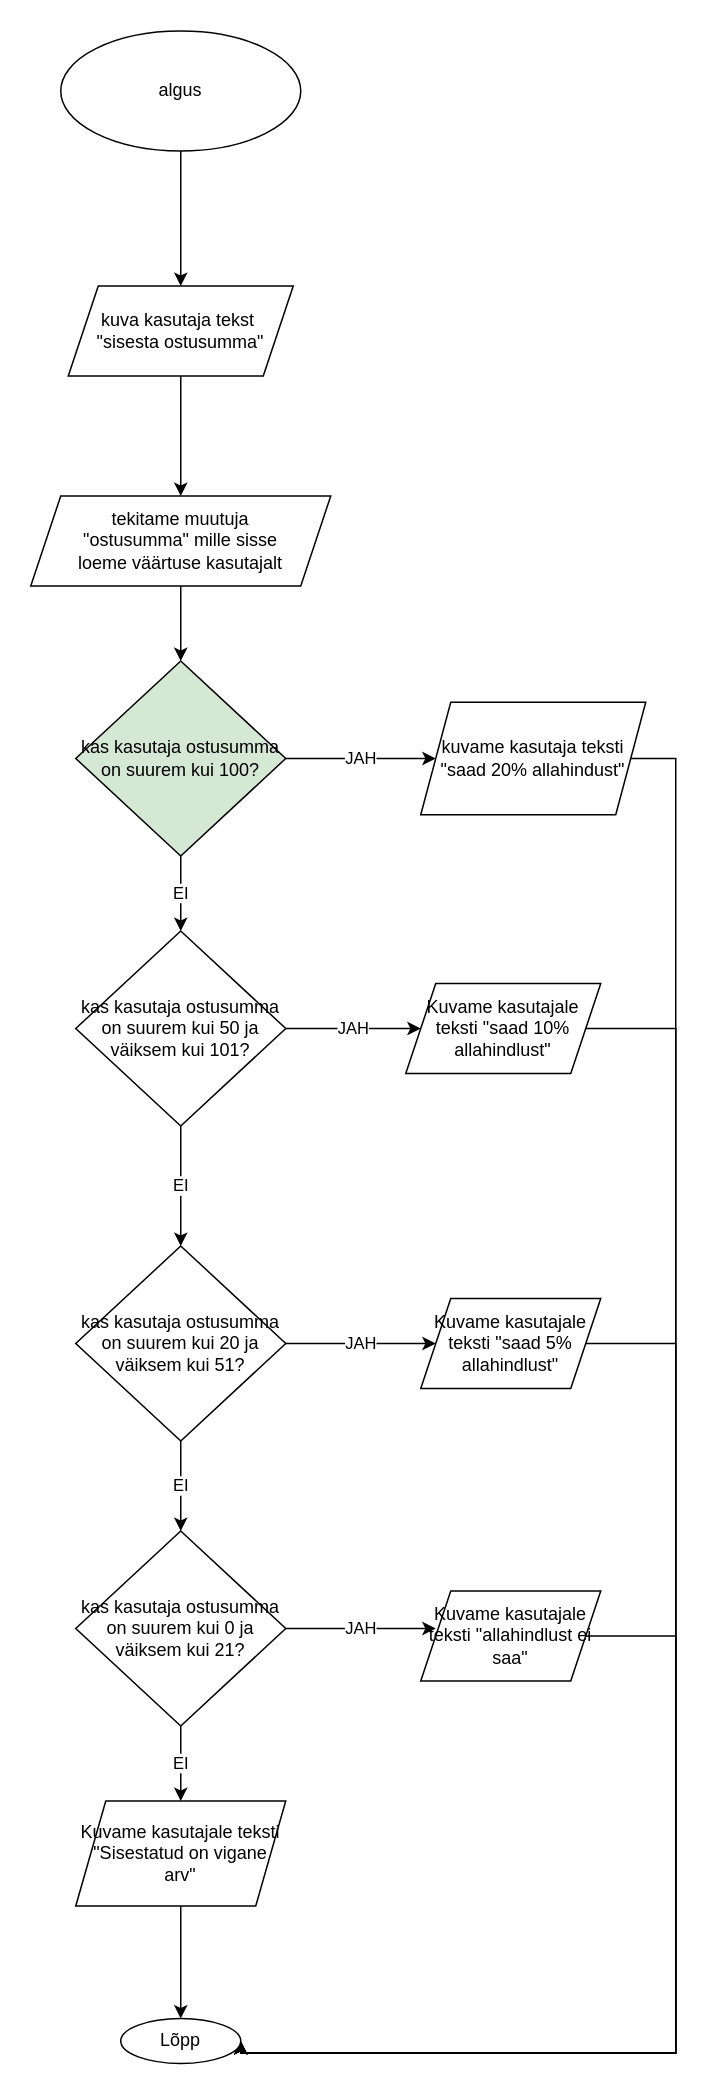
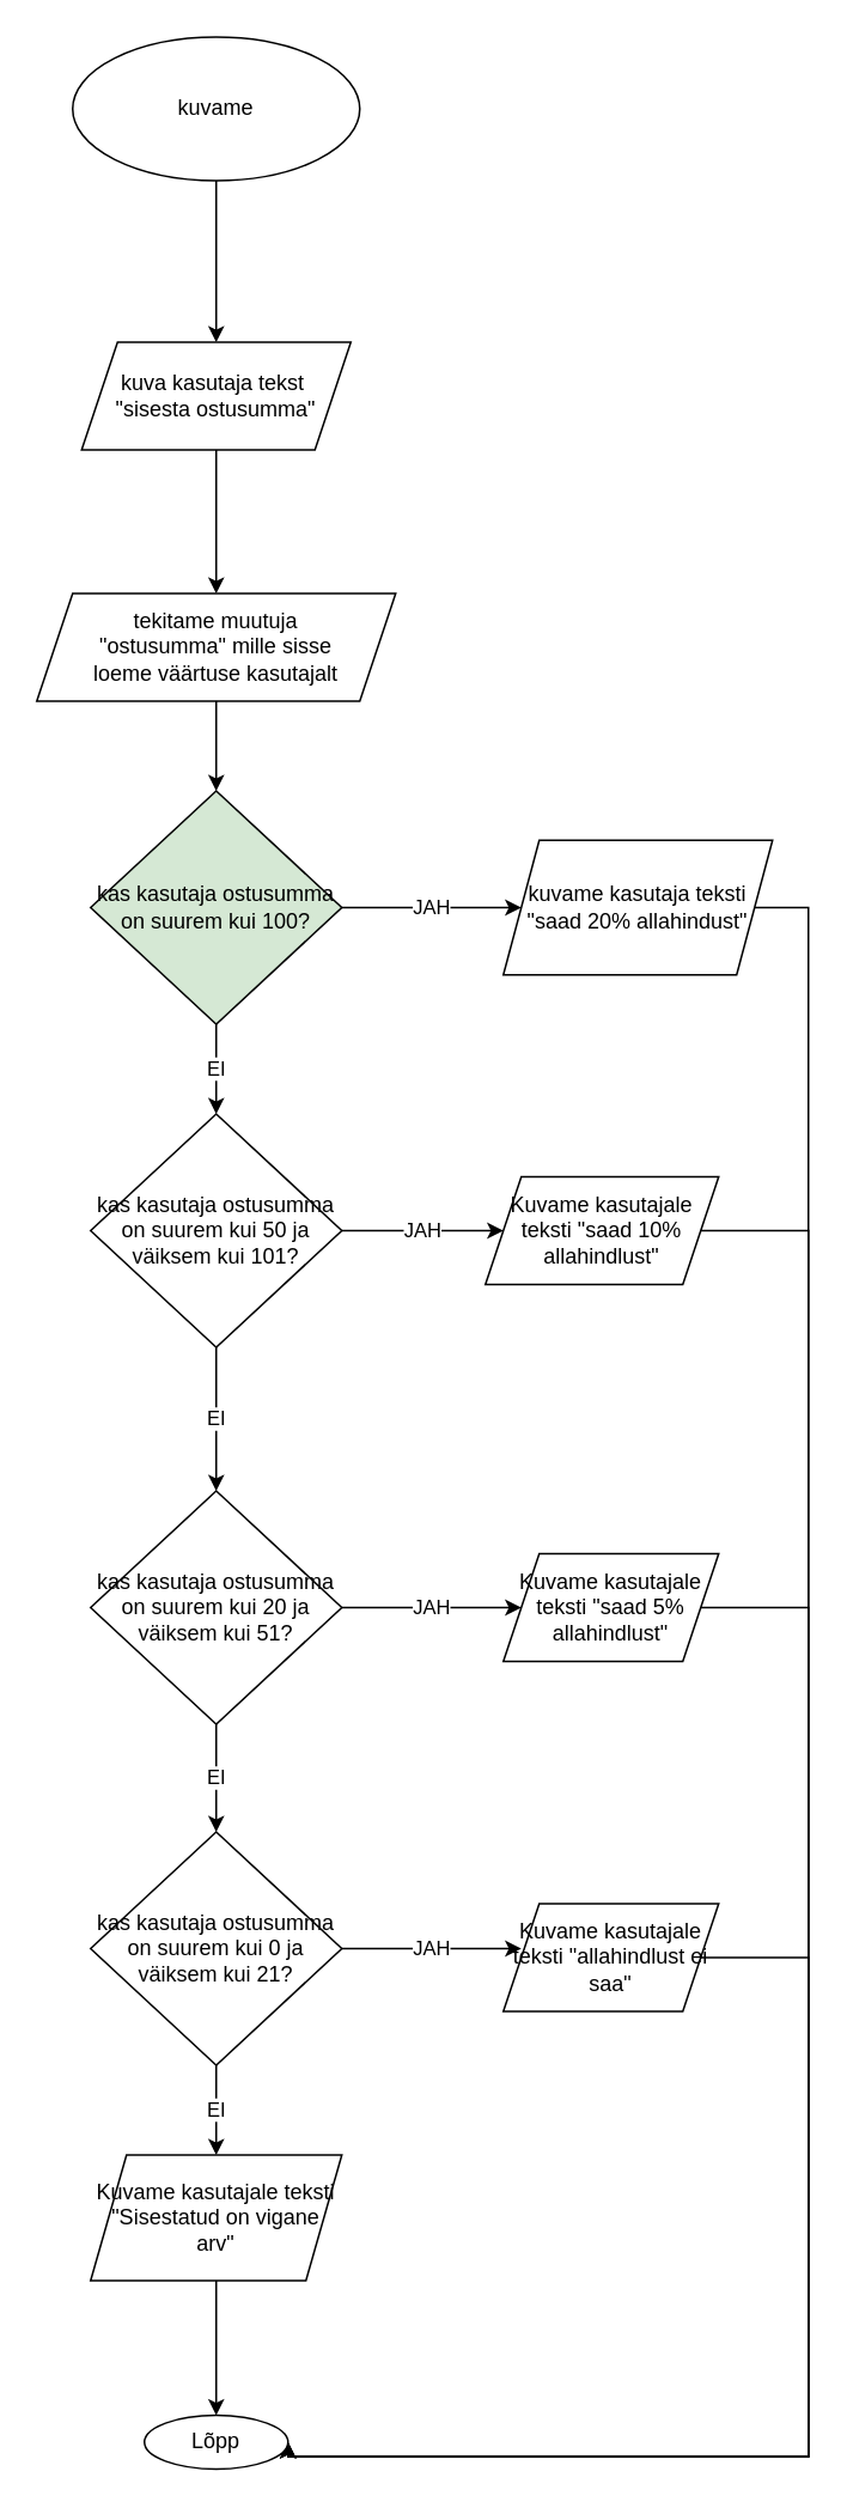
  <mxCell id="0" />
  <mxCell id="1" parent="0" />
  <mxCell id="2" value="" style="edgeStyle=orthogonalEdgeStyle;rounded=0;orthogonalLoop=1;jettySize=auto;html=1;" edge="1" parent="1" source="3" target="5"><mxGeometry relative="1" as="geometry" /></mxCell>
- <mxCell id="3" value="algus" style="ellipse;whiteSpace=wrap;html=1;" vertex="1" parent="1"><mxGeometry x="40" y="20" width="160" height="80" as="geometry" /></mxCell>
+ <mxCell id="3" value="kuvame" style="ellipse;whiteSpace=wrap;html=1;" vertex="1" parent="1"><mxGeometry x="40" y="20" width="160" height="80" as="geometry" /></mxCell>
  <mxCell id="4" value="" style="edgeStyle=orthogonalEdgeStyle;rounded=0;orthogonalLoop=1;jettySize=auto;html=1;" edge="1" parent="1" source="5" target="7"><mxGeometry relative="1" as="geometry" /></mxCell>
  <mxCell id="5" value="kuva kasutaja tekst&amp;nbsp;&lt;div&gt;&quot;sisesta ostusumma&quot;&lt;/div&gt;" style="shape=parallelogram;perimeter=parallelogramPerimeter;whiteSpace=wrap;html=1;fixedSize=1;" vertex="1" parent="1"><mxGeometry x="45" y="190" width="150" height="60" as="geometry" /></mxCell>
  <mxCell id="6" value="" style="edgeStyle=orthogonalEdgeStyle;rounded=0;orthogonalLoop=1;jettySize=auto;html=1;" edge="1" parent="1" source="7" target="10"><mxGeometry relative="1" as="geometry" /></mxCell>
  <mxCell id="7" value="tekitame muutuja&lt;div&gt;&quot;ostusumma&quot; mille sisse&lt;/div&gt;&lt;div&gt;loeme väärtuse kasutajalt&lt;/div&gt;" style="shape=parallelogram;perimeter=parallelogramPerimeter;whiteSpace=wrap;html=1;fixedSize=1;" vertex="1" parent="1"><mxGeometry x="20" y="330" width="200" height="60" as="geometry" /></mxCell>
  <mxCell id="8" value="JAH" style="edgeStyle=orthogonalEdgeStyle;rounded=0;orthogonalLoop=1;jettySize=auto;html=1;" edge="1" parent="1" source="10" target="12"><mxGeometry relative="1" as="geometry" /></mxCell>
  <mxCell id="9" value="EI" style="edgeStyle=orthogonalEdgeStyle;rounded=0;orthogonalLoop=1;jettySize=auto;html=1;entryX=0.5;entryY=0;entryDx=0;entryDy=0;" edge="1" parent="1" source="10" target="15"><mxGeometry relative="1" as="geometry" /></mxCell>
  <mxCell id="10" value="kas kasutaja ostusumma on suurem kui 100?" style="rhombus;whiteSpace=wrap;html=1;fillColor=#d5e8d4;" vertex="1" parent="1"><mxGeometry x="50" y="440" width="140" height="130" as="geometry" /></mxCell>
  <mxCell id="11" style="edgeStyle=orthogonalEdgeStyle;rounded=0;orthogonalLoop=1;jettySize=auto;html=1;entryX=1;entryY=0.5;entryDx=0;entryDy=0;" edge="1" parent="1" source="12" target="30"><mxGeometry relative="1" as="geometry"><Array as="points"><mxPoint x="450" y="505" /><mxPoint x="450" y="1368" /></Array></mxGeometry></mxCell>
  <mxCell id="12" value="kuvame kasutaja teksti &quot;saad 20% allahindust&quot;" style="shape=parallelogram;perimeter=parallelogramPerimeter;whiteSpace=wrap;html=1;fixedSize=1;" vertex="1" parent="1"><mxGeometry x="280" y="467.5" width="150" height="75" as="geometry" /></mxCell>
  <mxCell id="13" value="JAH" style="edgeStyle=orthogonalEdgeStyle;rounded=0;orthogonalLoop=1;jettySize=auto;html=1;" edge="1" parent="1" source="15" target="17"><mxGeometry relative="1" as="geometry" /></mxCell>
  <mxCell id="14" value="EI" style="edgeStyle=orthogonalEdgeStyle;rounded=0;orthogonalLoop=1;jettySize=auto;html=1;" edge="1" parent="1" source="15" target="20"><mxGeometry relative="1" as="geometry" /></mxCell>
  <mxCell id="15" value="kas kasutaja ostusumma on suurem kui 50 ja väiksem kui 101?" style="rhombus;whiteSpace=wrap;html=1;" vertex="1" parent="1"><mxGeometry x="50" y="620" width="140" height="130" as="geometry" /></mxCell>
  <mxCell id="16" style="edgeStyle=orthogonalEdgeStyle;rounded=0;orthogonalLoop=1;jettySize=auto;html=1;entryX=1;entryY=0.5;entryDx=0;entryDy=0;" edge="1" parent="1" source="17" target="30"><mxGeometry relative="1" as="geometry"><Array as="points"><mxPoint x="450" y="685" /><mxPoint x="450" y="1368" /></Array></mxGeometry></mxCell>
  <mxCell id="17" value="Kuvame kasutajale teksti &quot;saad 10% allahindlust&quot;" style="shape=parallelogram;perimeter=parallelogramPerimeter;whiteSpace=wrap;html=1;fixedSize=1;" vertex="1" parent="1"><mxGeometry x="270" y="655" width="130" height="60" as="geometry" /></mxCell>
  <mxCell id="18" value="JAH" style="edgeStyle=orthogonalEdgeStyle;rounded=0;orthogonalLoop=1;jettySize=auto;html=1;" edge="1" parent="1" source="20" target="22"><mxGeometry relative="1" as="geometry" /></mxCell>
  <mxCell id="19" value="EI" style="edgeStyle=orthogonalEdgeStyle;rounded=0;orthogonalLoop=1;jettySize=auto;html=1;entryX=0.5;entryY=0;entryDx=0;entryDy=0;" edge="1" parent="1" source="20"><mxGeometry relative="1" as="geometry"><mxPoint x="120" y="1020" as="targetPoint" /></mxGeometry></mxCell>
  <mxCell id="20" value="kas kasutaja ostusumma on suurem kui 20 ja väiksem kui 51?" style="rhombus;whiteSpace=wrap;html=1;" vertex="1" parent="1"><mxGeometry x="50" y="830" width="140" height="130" as="geometry" /></mxCell>
  <mxCell id="21" style="edgeStyle=orthogonalEdgeStyle;rounded=0;orthogonalLoop=1;jettySize=auto;html=1;entryX=1;entryY=0.5;entryDx=0;entryDy=0;" edge="1" parent="1" source="22" target="30"><mxGeometry relative="1" as="geometry"><Array as="points"><mxPoint x="450" y="895" /><mxPoint x="450" y="1368" /></Array></mxGeometry></mxCell>
  <mxCell id="22" value="Kuvame kasutajale teksti &quot;saad 5% allahindlust&quot;" style="shape=parallelogram;perimeter=parallelogramPerimeter;whiteSpace=wrap;html=1;fixedSize=1;" vertex="1" parent="1"><mxGeometry x="280" y="865" width="120" height="60" as="geometry" /></mxCell>
  <mxCell id="23" value="JAH" style="edgeStyle=orthogonalEdgeStyle;rounded=0;orthogonalLoop=1;jettySize=auto;html=1;" edge="1" parent="1" source="25"><mxGeometry x="0.006" relative="1" as="geometry"><mxPoint x="290" y="1085" as="targetPoint" /><mxPoint as="offset" /></mxGeometry></mxCell>
  <mxCell id="24" value="EI" style="edgeStyle=orthogonalEdgeStyle;rounded=0;orthogonalLoop=1;jettySize=auto;html=1;" edge="1" parent="1" source="25" target="29"><mxGeometry relative="1" as="geometry" /></mxCell>
  <mxCell id="25" value="kas kasutaja ostusumma on suurem kui 0 ja väiksem kui 21?" style="rhombus;whiteSpace=wrap;html=1;" vertex="1" parent="1"><mxGeometry x="50" y="1020" width="140" height="130" as="geometry" /></mxCell>
  <mxCell id="26" value="" style="edgeStyle=orthogonalEdgeStyle;rounded=0;orthogonalLoop=1;jettySize=auto;html=1;entryX=1;entryY=0.5;entryDx=0;entryDy=0;" edge="1" parent="1" source="27" target="30"><mxGeometry relative="1" as="geometry"><Array as="points"><mxPoint x="450" y="1090" /><mxPoint x="450" y="1368" /></Array></mxGeometry></mxCell>
  <mxCell id="27" value="Kuvame kasutajale teksti &quot;allahindlust ei saa&quot;" style="shape=parallelogram;perimeter=parallelogramPerimeter;whiteSpace=wrap;html=1;fixedSize=1;" vertex="1" parent="1"><mxGeometry x="280" y="1060" width="120" height="60" as="geometry" /></mxCell>
  <mxCell id="28" value="" style="edgeStyle=orthogonalEdgeStyle;rounded=0;orthogonalLoop=1;jettySize=auto;html=1;" edge="1" parent="1" source="29" target="30"><mxGeometry relative="1" as="geometry" /></mxCell>
  <mxCell id="29" value="Kuvame kasutajale teksti &quot;Sisestatud on vigane arv&quot;" style="shape=parallelogram;perimeter=parallelogramPerimeter;whiteSpace=wrap;html=1;fixedSize=1;" vertex="1" parent="1"><mxGeometry x="50" y="1200" width="140" height="70" as="geometry" /></mxCell>
  <mxCell id="30" value="Lõpp" style="ellipse;whiteSpace=wrap;html=1;" vertex="1" parent="1"><mxGeometry x="80" y="1345" width="80" height="30" as="geometry" /></mxCell>
